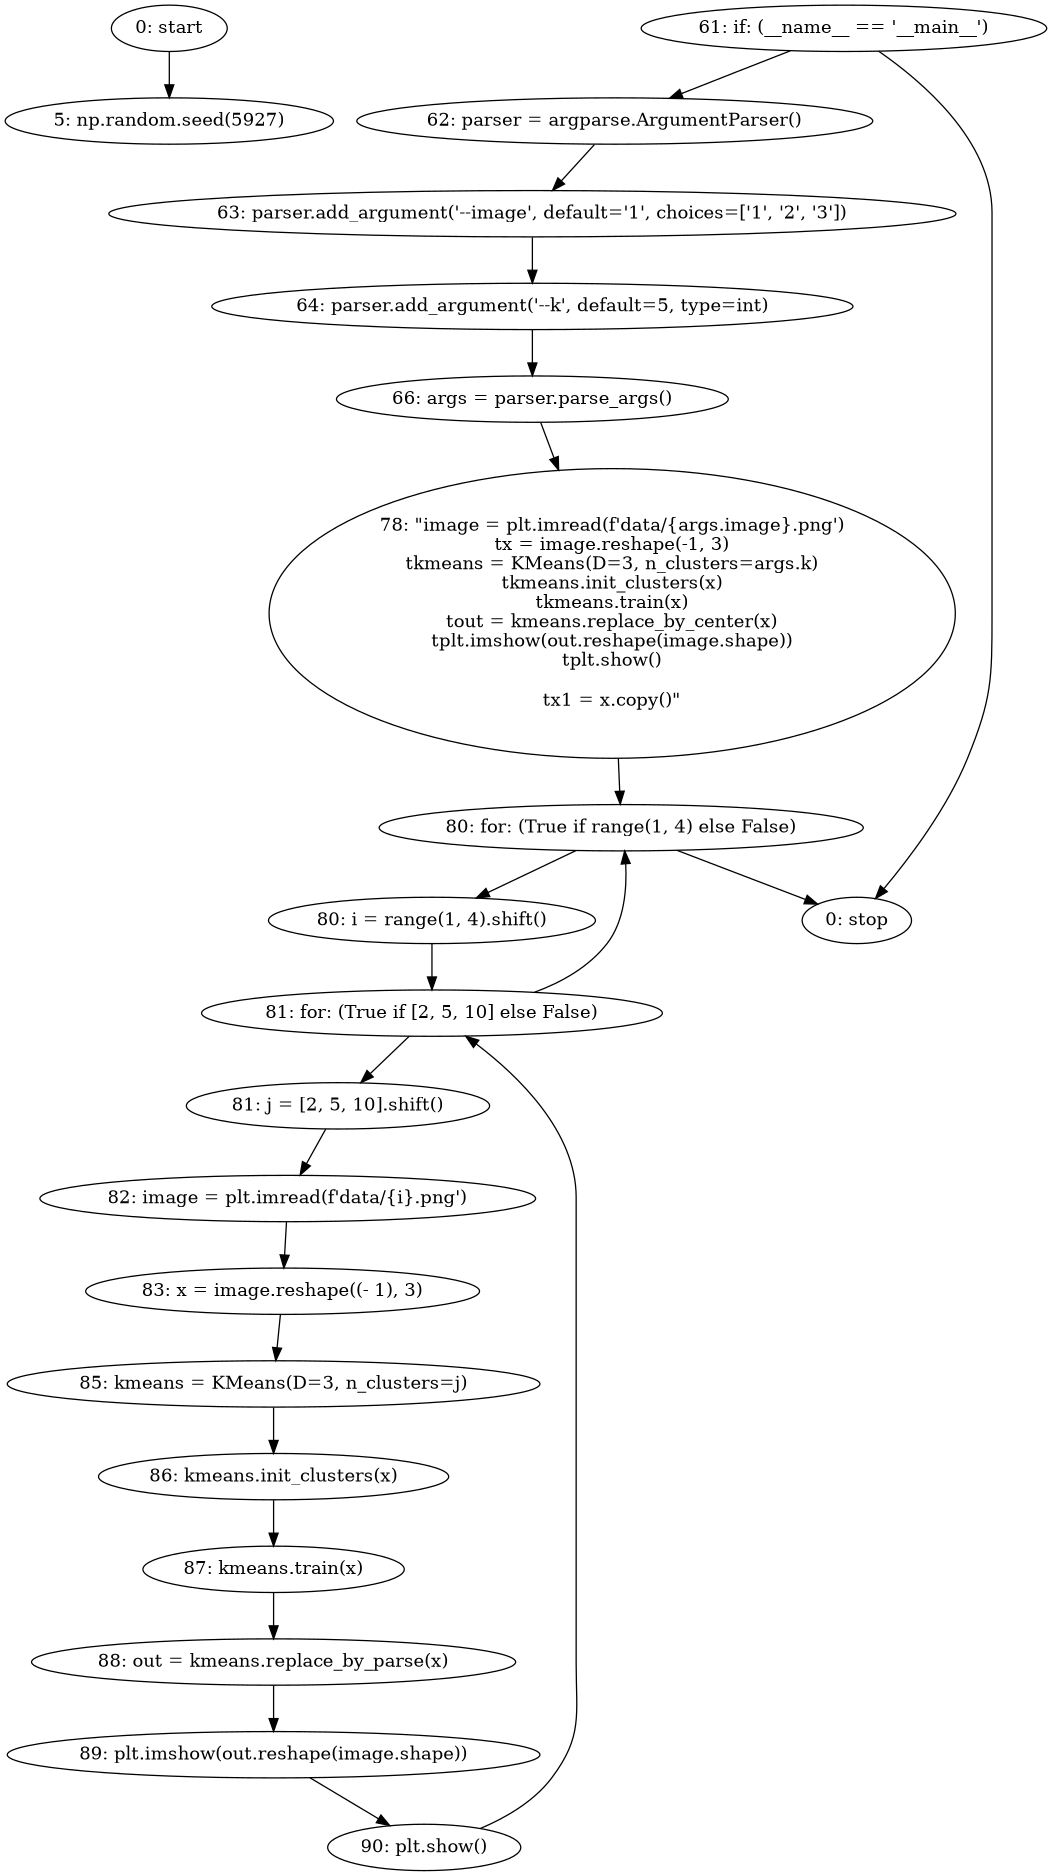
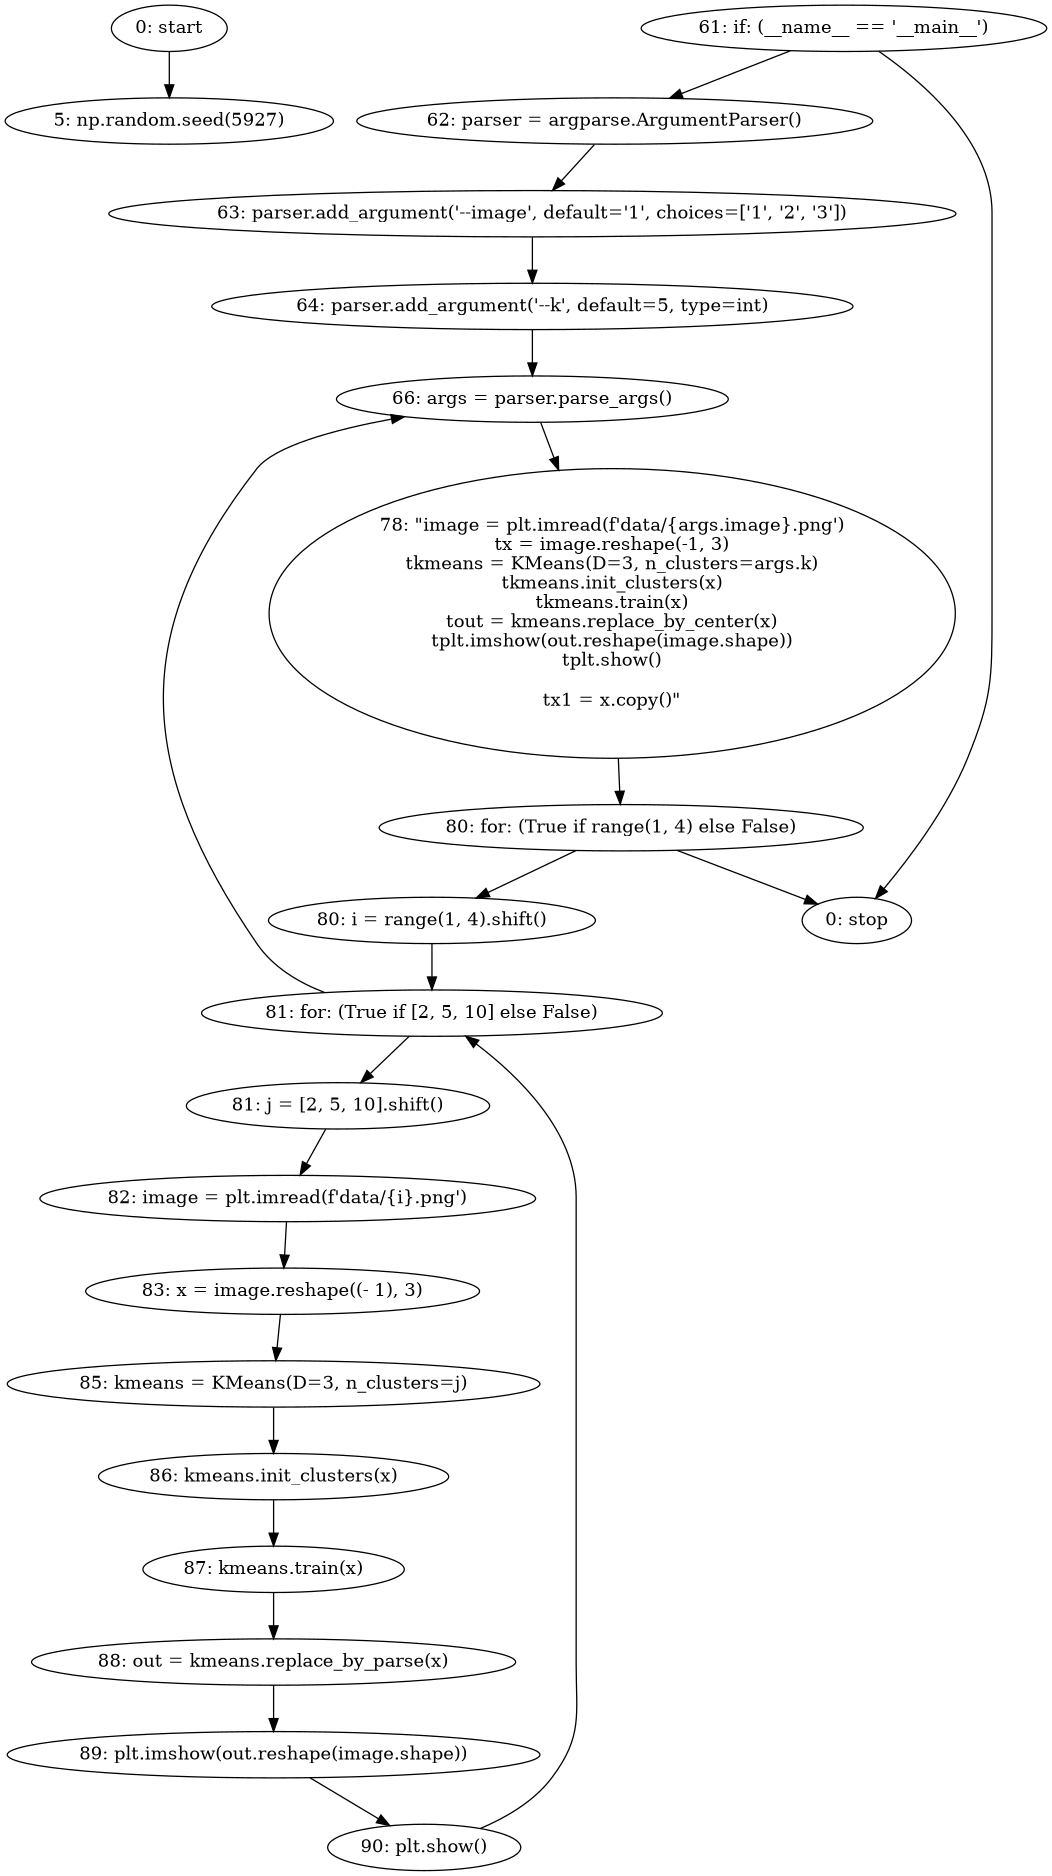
  strict digraph {
    n1 [label="0: start"]
    n2 [label="5: np.random.seed(5927)"]
    n3 [label="61: if: (__name__ == '__main__')"]
    n4 [label="62: parser = argparse.ArgumentParser()"]
    n5 [label="0: stop"]
    n6 [label="63: parser.add_argument('--image', default='1', choices=['1', '2', '3'])"]
    n7 [label="64: parser.add_argument('--k', default=5, type=int)"]
    n8 [label="66: args = parser.parse_args()"]
    n9 [label="78: \"image = plt.imread(f'data/{args.image}.png')\n\tx = image.reshape(-1, 3)\n\tkmeans = KMeans(D=3, n_clusters=args.k)\n\tkmeans.init_clusters(x)\n\tkmeans.train(x)\n\tout = kmeans.replace_by_center(x)\n\tplt.imshow(out.reshape(image.shape))\n\tplt.show()\n\n\tx1 = x.copy()\""]
    n10 [label="80: for: (True if range(1, 4) else False)"]
    n11 [label="80: i = range(1, 4).shift()"]
    n12 [label="81: for: (True if [2, 5, 10] else False)"]
    n13 [label="81: j = [2, 5, 10].shift()"]
    n14 [label="82: image = plt.imread(f'data/{i}.png')"]
    n15 [label="83: x = image.reshape((- 1), 3)"]
    n16 [label="85: kmeans = KMeans(D=3, n_clusters=j)"]
    n17 [label="90: plt.show()"]
    n18 [label="86: kmeans.init_clusters(x)"]
    n19 [label="87: kmeans.train(x)"]
    n20 [label="88: out = kmeans.replace_by_parse(x)"]
    n21 [label="89: plt.imshow(out.reshape(image.shape))"]
    n1 -> n2
    n3 -> n4
    n3 -> n5
    n4 -> n6
    n6 -> n7
    n7 -> n8
    n8 -> n9
    n9 -> n10
    n10 -> n5
    n10 -> n11
    n11 -> n12
-   n12 -> n10
+   n12 -> n8
    n12 -> n13
    n13 -> n14
    n14 -> n15
    n15 -> n16
    n16 -> n18
    n17 -> n12
    n18 -> n19
    n19 -> n20
    n20 -> n21
    n21 -> n17
  }
